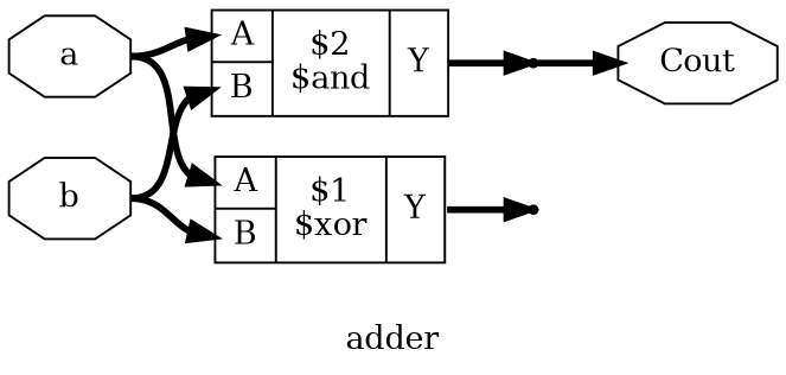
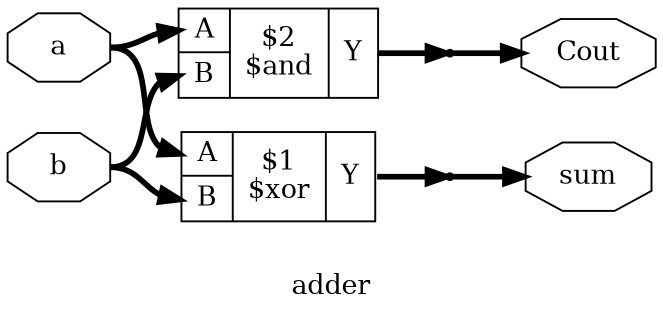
  digraph {
    label=adder
    rankdir=LR
    remincross=true
    node [shape=octagon]
    edge [color=black fontcolor=black headport=w style="setlinewidth(3)" tailport=e]
    n1 [color=black fontcolor=black label=Cout]
+   n2 [color=black fontcolor=black label=sum]
    n3 [color=black fontcolor=black label=b]
    n4 [label="{{<p7> A|<p8> B}|$2\n$and|{<p9> Y}}" shape=record]
    n5 [label="{{<p7> A|<p8> B}|$1\n$xor|{<p9> Y}}" shape=record]
    n6 [color=black fontcolor=black label=a]
    x1 [shape=point]
    x0 [shape=point]
    n3 -> n4 [headport="p8:w"]
    n3 -> n5 [headport="p8:w"]
    n4 -> x1 [tailport="p9:e"]
    n5 -> x0 [tailport="p9:e"]
    n6 -> n4 [headport="p7:w"]
    n6 -> n5 [headport="p7:w"]
    x1 -> n1
+   x0 -> n2
  }
